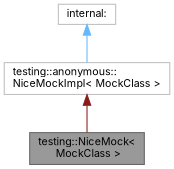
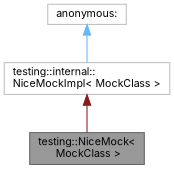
  digraph {
    fontname=Inter
    node [color=grey75 fillcolor=white fontname=Inter fontsize=10 shape=box style=filled]
    edge [dir=back fontname=Inter fontsize=10 labelfontname=Helvetica labelfontsize=10 style=solid]
    n1 [color=gray40 fillcolor=grey60 fontcolor=black height=0.2 label="testing::NiceMock\<\l MockClass \>" width=0.4]
-   n2 [height=0.2 label="testing::anonymous::\lNiceMockImpl\< MockClass \>" width=0.4]
-   n3 [height=0.2 label="internal:" width=0.4]
+   n2 [height=0.2 label="testing::internal::\lNiceMockImpl\< MockClass \>" width=0.4]
+   n3 [height=0.2 label="anonymous:" width=0.4]
    n2 -> n1 [color=firebrick4]
    n3 -> n2 [color=steelblue1]
  }
